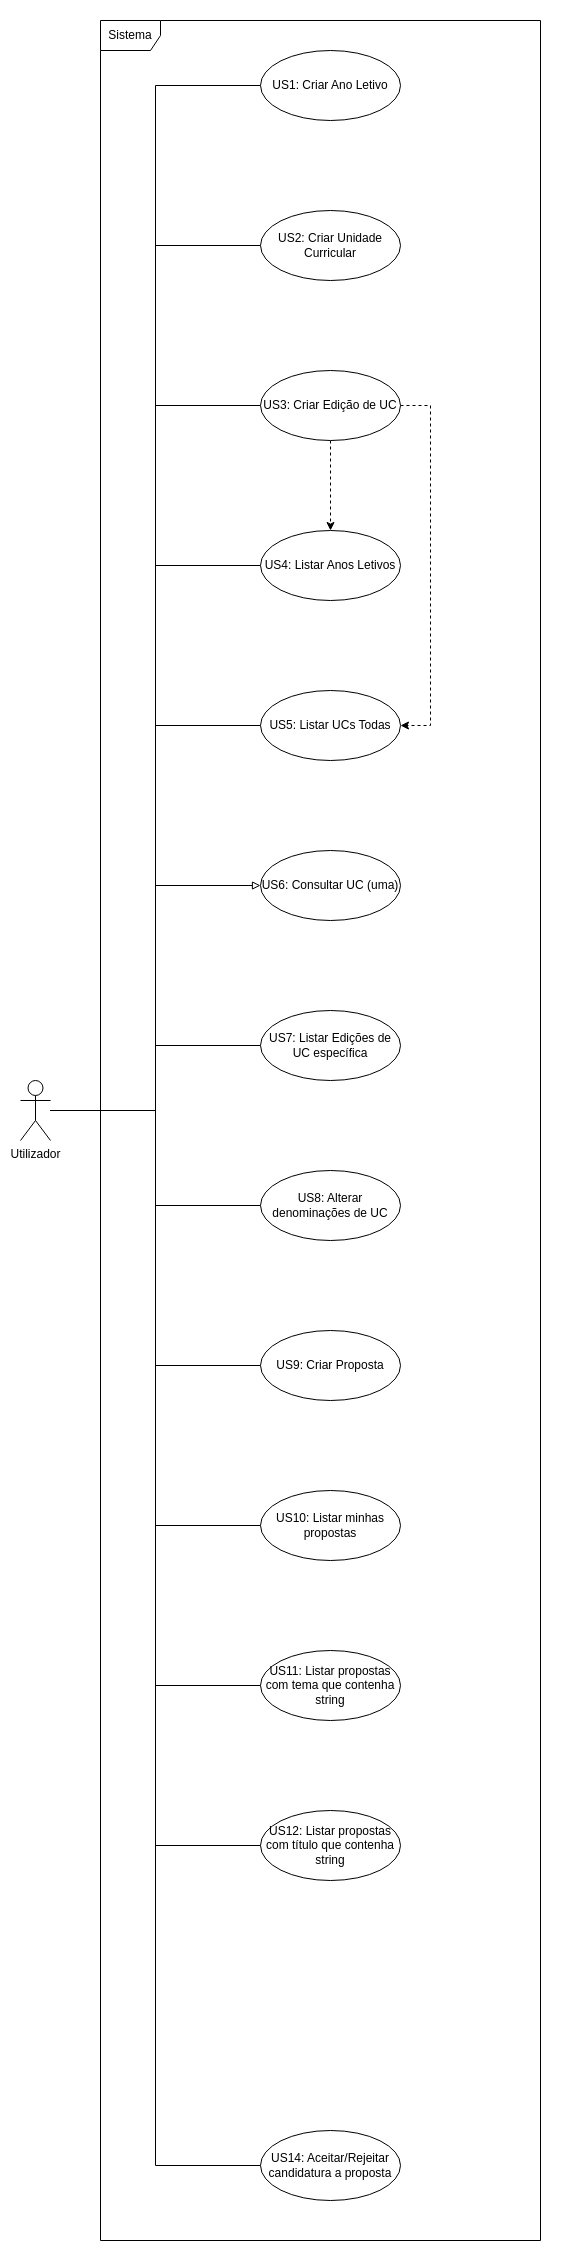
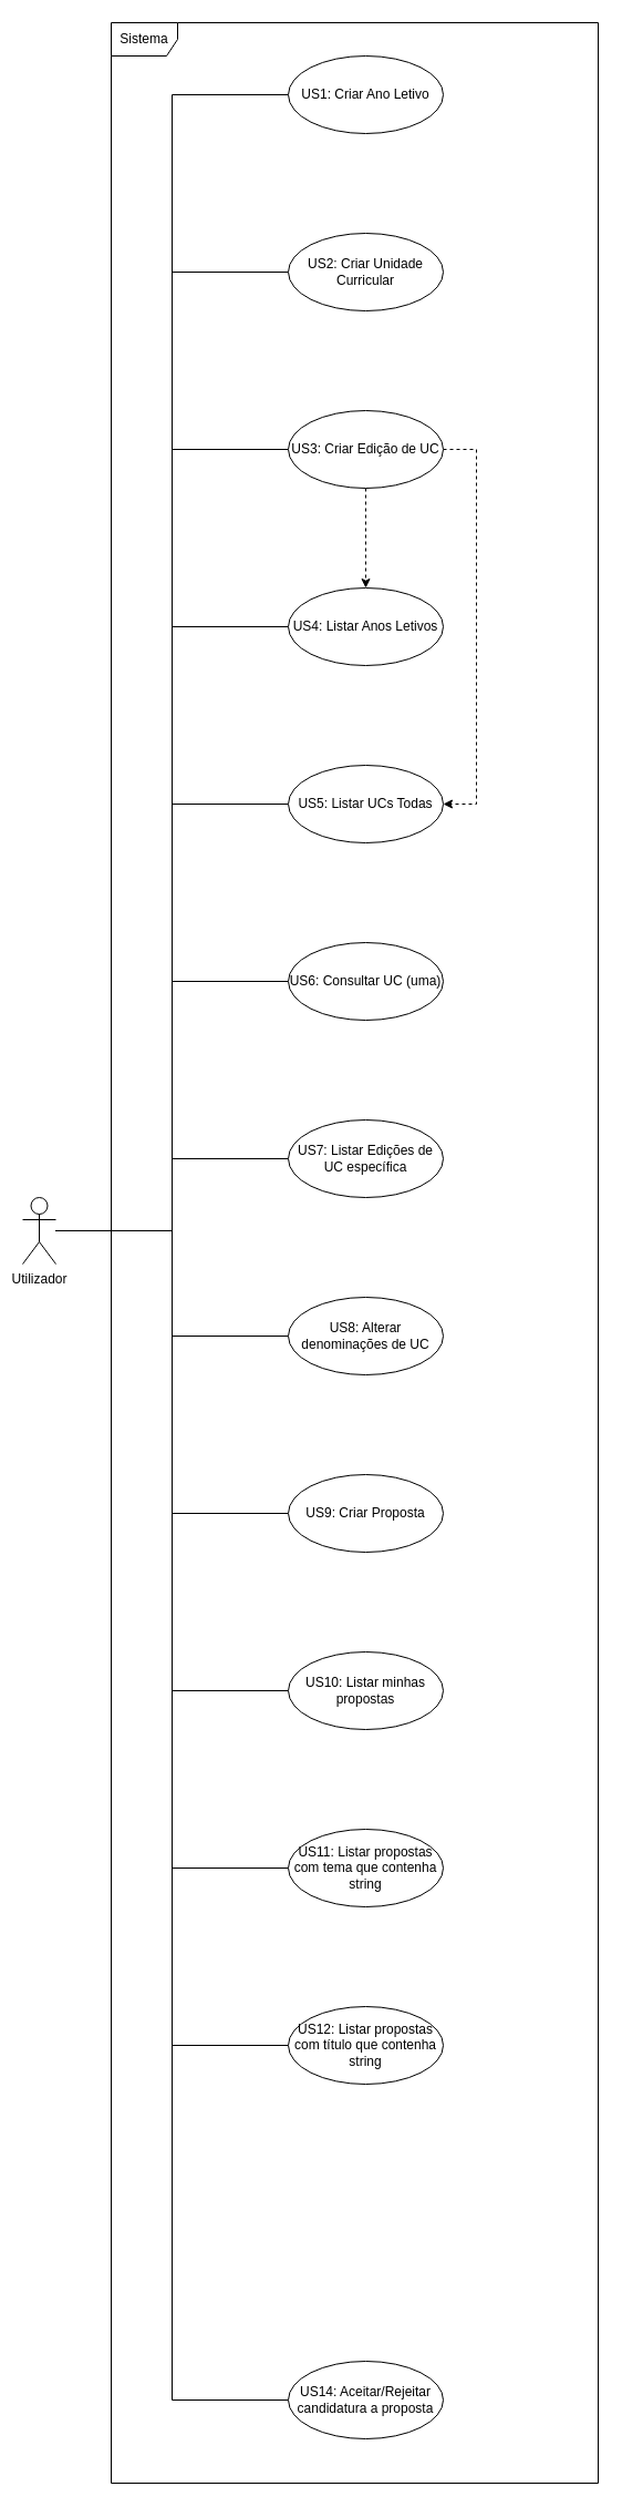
  <mxCell id="0" />
  <mxCell id="1" parent="0" />
  <mxCell id="2" style="edgeStyle=orthogonalEdgeStyle;rounded=0;orthogonalLoop=1;jettySize=auto;html=1;entryX=0;entryY=0.5;entryDx=0;entryDy=0;endArrow=none;endFill=0;" edge="1" parent="1" source="15" target="22"><mxGeometry relative="1" as="geometry" /></mxCell>
  <mxCell id="3" style="edgeStyle=orthogonalEdgeStyle;rounded=0;orthogonalLoop=1;jettySize=auto;html=1;entryX=0;entryY=0.5;entryDx=0;entryDy=0;endArrow=none;endFill=0;" edge="1" parent="1" source="15" target="16"><mxGeometry relative="1" as="geometry" /></mxCell>
  <mxCell id="4" style="edgeStyle=orthogonalEdgeStyle;rounded=0;orthogonalLoop=1;jettySize=auto;html=1;entryX=0;entryY=0.5;entryDx=0;entryDy=0;endArrow=none;endFill=0;" edge="1" parent="1" source="15" target="18"><mxGeometry relative="1" as="geometry" /></mxCell>
- <mxCell id="5" style="edgeStyle=orthogonalEdgeStyle;rounded=0;orthogonalLoop=1;jettySize=auto;html=1;entryX=0;entryY=0.5;entryDx=0;entryDy=0;endArrow=block;endFill=0;" edge="1" parent="1" source="15" target="26"><mxGeometry relative="1" as="geometry" /></mxCell>
+ <mxCell id="5" style="edgeStyle=orthogonalEdgeStyle;rounded=0;orthogonalLoop=1;jettySize=auto;html=1;entryX=0;entryY=0.5;entryDx=0;entryDy=0;endArrow=none;endFill=0;" edge="1" parent="1" source="15" target="26"><mxGeometry relative="1" as="geometry" /></mxCell>
  <mxCell id="6" style="edgeStyle=orthogonalEdgeStyle;rounded=0;orthogonalLoop=1;jettySize=auto;html=1;entryX=0;entryY=0.5;entryDx=0;entryDy=0;endArrow=none;endFill=0;" edge="1" parent="1" source="15" target="25"><mxGeometry relative="1" as="geometry" /></mxCell>
  <mxCell id="7" style="edgeStyle=orthogonalEdgeStyle;rounded=0;orthogonalLoop=1;jettySize=auto;html=1;entryX=0;entryY=0.5;entryDx=0;entryDy=0;endArrow=none;endFill=0;" edge="1" parent="1" source="15" target="31"><mxGeometry relative="1" as="geometry" /></mxCell>
  <mxCell id="8" style="edgeStyle=orthogonalEdgeStyle;rounded=0;orthogonalLoop=1;jettySize=auto;html=1;entryX=0;entryY=0.5;entryDx=0;entryDy=0;endArrow=none;endFill=0;" edge="1" parent="1" source="15" target="23"><mxGeometry relative="1" as="geometry" /></mxCell>
  <mxCell id="9" style="edgeStyle=orthogonalEdgeStyle;rounded=0;orthogonalLoop=1;jettySize=auto;html=1;entryX=0;entryY=0.5;entryDx=0;entryDy=0;endArrow=none;endFill=0;" edge="1" parent="1" source="15" target="29"><mxGeometry relative="1" as="geometry" /></mxCell>
  <mxCell id="10" style="edgeStyle=orthogonalEdgeStyle;rounded=0;orthogonalLoop=1;jettySize=auto;html=1;entryX=0;entryY=0.5;entryDx=0;entryDy=0;endArrow=none;endFill=0;" edge="1" parent="1" source="15" target="27"><mxGeometry relative="1" as="geometry" /></mxCell>
  <mxCell id="11" style="edgeStyle=orthogonalEdgeStyle;rounded=0;orthogonalLoop=1;jettySize=auto;html=1;entryX=0;entryY=0.5;entryDx=0;entryDy=0;endArrow=none;endFill=0;" edge="1" parent="1" source="15" target="28"><mxGeometry relative="1" as="geometry" /></mxCell>
  <mxCell id="12" style="edgeStyle=orthogonalEdgeStyle;rounded=0;orthogonalLoop=1;jettySize=auto;html=1;entryX=0;entryY=0.5;entryDx=0;entryDy=0;endArrow=none;endFill=0;" edge="1" parent="1" source="15" target="30"><mxGeometry relative="1" as="geometry" /></mxCell>
  <mxCell id="13" style="edgeStyle=orthogonalEdgeStyle;rounded=0;orthogonalLoop=1;jettySize=auto;html=1;entryX=0;entryY=0.5;entryDx=0;entryDy=0;endArrow=none;endFill=0;" edge="1" parent="1" source="15" target="19"><mxGeometry relative="1" as="geometry" /></mxCell>
  <mxCell id="14" style="edgeStyle=orthogonalEdgeStyle;rounded=0;orthogonalLoop=1;jettySize=auto;html=1;entryX=0;entryY=0.5;entryDx=0;entryDy=0;endArrow=none;endFill=0;" edge="1" parent="1" source="15" target="24"><mxGeometry relative="1" as="geometry" /></mxCell>
  <mxCell id="15" value="Utilizador" style="shape=umlActor;verticalLabelPosition=bottom;verticalAlign=top;html=1;" vertex="1" parent="1"><mxGeometry x="20" y="1080" width="30" height="60" as="geometry" /></mxCell>
  <mxCell id="16" value="US4: Listar Anos Letivos" style="ellipse;whiteSpace=wrap;html=1;" vertex="1" parent="1"><mxGeometry x="260" y="530" width="140" height="70" as="geometry" /></mxCell>
  <mxCell id="17" value="Sistema" style="shape=umlFrame;whiteSpace=wrap;html=1;" vertex="1" parent="1"><mxGeometry x="100" y="20" width="440" height="2220" as="geometry" /></mxCell>
  <mxCell id="18" value="US5: Listar UCs Todas" style="ellipse;whiteSpace=wrap;html=1;" vertex="1" parent="1"><mxGeometry x="260" y="690" width="140" height="70" as="geometry" /></mxCell>
  <mxCell id="19" value="US2: Criar Unidade Curricular" style="ellipse;whiteSpace=wrap;html=1;" vertex="1" parent="1"><mxGeometry x="260" y="210" width="140" height="70" as="geometry" /></mxCell>
  <mxCell id="20" style="edgeStyle=orthogonalEdgeStyle;rounded=0;orthogonalLoop=1;jettySize=auto;html=1;dashed=1;endArrow=classic;endFill=1;" edge="1" parent="1" source="22" target="16"><mxGeometry relative="1" as="geometry" /></mxCell>
  <mxCell id="21" style="edgeStyle=orthogonalEdgeStyle;rounded=0;orthogonalLoop=1;jettySize=auto;html=1;entryX=1;entryY=0.5;entryDx=0;entryDy=0;dashed=1;endArrow=classic;endFill=1;" edge="1" parent="1" source="22" target="18"><mxGeometry relative="1" as="geometry"><Array as="points"><mxPoint x="430" y="405" /><mxPoint x="430" y="725" /></Array></mxGeometry></mxCell>
  <mxCell id="22" value="US3: Criar Edição de UC" style="ellipse;whiteSpace=wrap;html=1;" vertex="1" parent="1"><mxGeometry x="260" y="370" width="140" height="70" as="geometry" /></mxCell>
  <mxCell id="23" value="US9: Criar Proposta" style="ellipse;whiteSpace=wrap;html=1;" vertex="1" parent="1"><mxGeometry x="260" y="1330" width="140" height="70" as="geometry" /></mxCell>
  <mxCell id="24" value="US1: Criar Ano Letivo" style="ellipse;whiteSpace=wrap;html=1;" vertex="1" parent="1"><mxGeometry x="260" y="50" width="140" height="70" as="geometry" /></mxCell>
  <mxCell id="25" value="US7: Listar Edições de UC específica" style="ellipse;whiteSpace=wrap;html=1;" vertex="1" parent="1"><mxGeometry x="260" y="1010" width="140" height="70" as="geometry" /></mxCell>
  <mxCell id="26" value="US6: Consultar UC (uma)" style="ellipse;whiteSpace=wrap;html=1;" vertex="1" parent="1"><mxGeometry x="260" y="850" width="140" height="70" as="geometry" /></mxCell>
  <mxCell id="27" value="US11: Listar propostas com tema que contenha string" style="ellipse;whiteSpace=wrap;html=1;" vertex="1" parent="1"><mxGeometry x="260" y="1650" width="140" height="70" as="geometry" /></mxCell>
  <mxCell id="28" value="US12: Listar propostas com título que contenha string" style="ellipse;whiteSpace=wrap;html=1;" vertex="1" parent="1"><mxGeometry x="260" y="1810" width="140" height="70" as="geometry" /></mxCell>
  <mxCell id="29" value="US10: Listar minhas propostas" style="ellipse;whiteSpace=wrap;html=1;" vertex="1" parent="1"><mxGeometry x="260" y="1490" width="140" height="70" as="geometry" /></mxCell>
  <mxCell id="30" value="US14: Aceitar/Rejeitar candidatura a proposta" style="ellipse;whiteSpace=wrap;html=1;" vertex="1" parent="1"><mxGeometry x="260" y="2130" width="140" height="70" as="geometry" /></mxCell>
  <mxCell id="31" value="US8: Alterar denominações de UC" style="ellipse;whiteSpace=wrap;html=1;" vertex="1" parent="1"><mxGeometry x="260" y="1170" width="140" height="70" as="geometry" /></mxCell>
